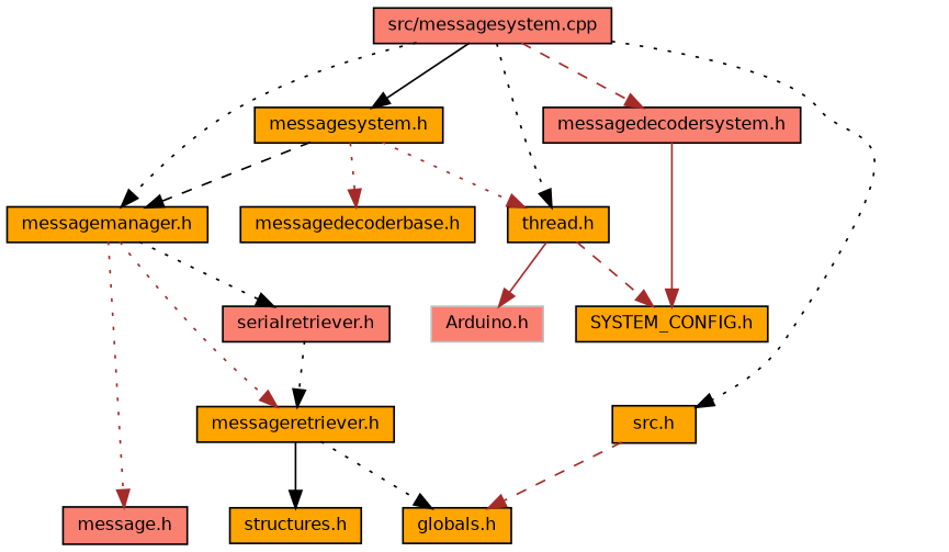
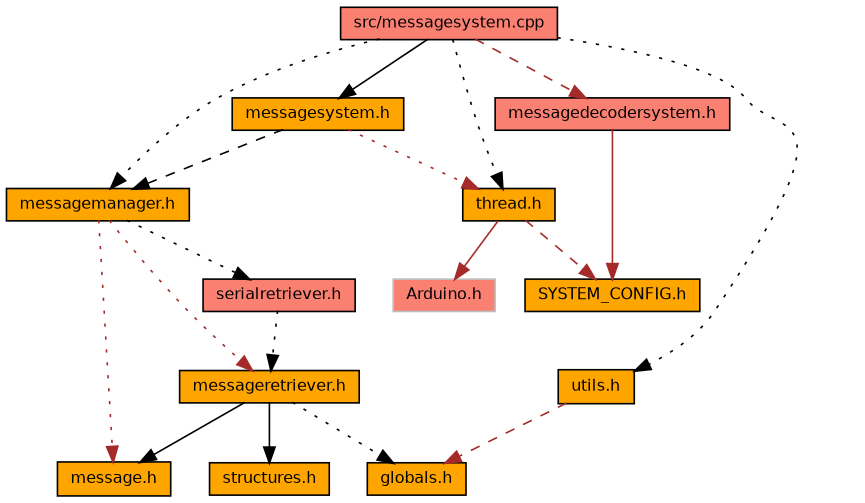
  digraph {
    node [color=black fillcolor=orange fontname=Helvetica fontsize=10 shape=record style=filled]
    edge [color=black fontname=Helvetica fontsize=10 labelfontname=Helvetica labelfontsize=10 style=dotted]
    n1 [fillcolor=salmon fontcolor=black height=0.2 label="src/messagesystem.cpp" width=0.4]
    n2 [height=0.2 label="messagesystem.h" width=0.4]
    n3 [height=0.2 label="messagemanager.h" width=0.4]
    n4 [height=0.2 label="thread.h" width=0.4]
-   n5 [height=0.2 label="src.h" width=0.4]
+   n5 [height=0.2 label="utils.h" width=0.4]
    n6 [fillcolor=salmon height=0.2 label="messagedecodersystem.h" width=0.4]
-   n7 [height=0.2 label="messagedecoderbase.h" width=0.4]
-   n8 [fillcolor=salmon height=0.2 label="message.h" width=0.4]
+   n8 [height=0.2 label="message.h" width=0.4]
    n9 [height=0.2 label="messageretriever.h" width=0.4]
    n10 [fillcolor=salmon height=0.2 label="serialretriever.h" width=0.4]
    n11 [color=grey75 fillcolor=salmon height=0.2 label="Arduino.h" width=0.4]
    n12 [height=0.2 label="SYSTEM_CONFIG.h" width=0.4]
    n13 [height=0.2 label="globals.h" width=0.4]
    n14 [height=0.2 label="structures.h" width=0.4]
    n1 -> n2 [style=solid]
    n1 -> n3
    n1 -> n4
    n1 -> n5
    n1 -> n6 [color=brown style=dashed]
    n2 -> n3 [style=dashed]
    n2 -> n4 [color=brown]
-   n2 -> n7 [color=brown]
    n3 -> n8 [color=brown]
    n3 -> n9 [color=brown]
    n3 -> n10
    n4 -> n11 [color=brown style=solid]
    n4 -> n12 [color=brown style=dashed]
    n5 -> n13 [color=brown style=dashed]
    n6 -> n12 [color=brown style=solid]
+   n9 -> n8 [style=solid]
    n9 -> n13
    n9 -> n14 [style=solid]
    n10 -> n9
  }
